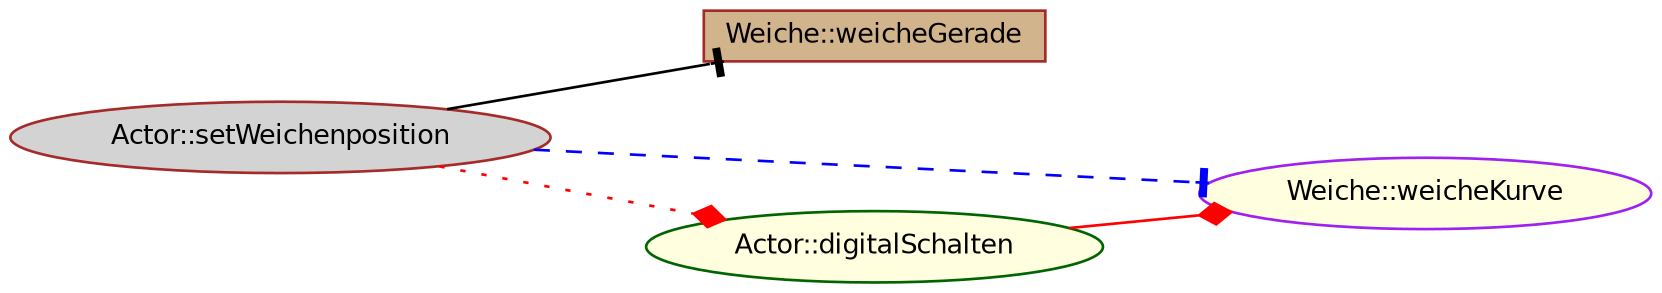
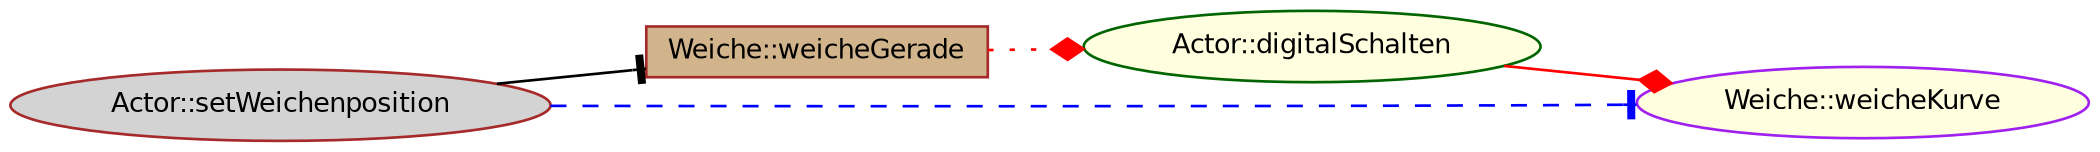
  digraph {
    rankdir=LR
    node [color=brown fillcolor=lightyellow fontname=Helvetica fontsize=10 shape=ellipse style=filled]
    edge [arrowhead=tee color=red fontname=Helvetica fontsize=10 labelfontname=Helvetica labelfontsize=10 style=solid]
    n1 [fillcolor=lightgrey fontcolor=black height=0.2 label="Actor::setWeichenposition" width=0.4]
    n2 [fillcolor=tan height=0.2 label="Weiche::weicheGerade" shape=box width=0.4]
    n3 [color=purple height=0.2 label="Weiche::weicheKurve" width=0.4]
    n4 [color=darkgreen height=0.2 label="Actor::digitalSchalten" width=0.4]
    n1 -> n2 [color=black]
    n1 -> n3 [color=blue style=dashed]
-   n1 -> n4 [arrowhead=diamond style=dotted]
+   n2 -> n4 [arrowhead=diamond style=dotted]
    n4 -> n3 [arrowhead=diamond]
  }
